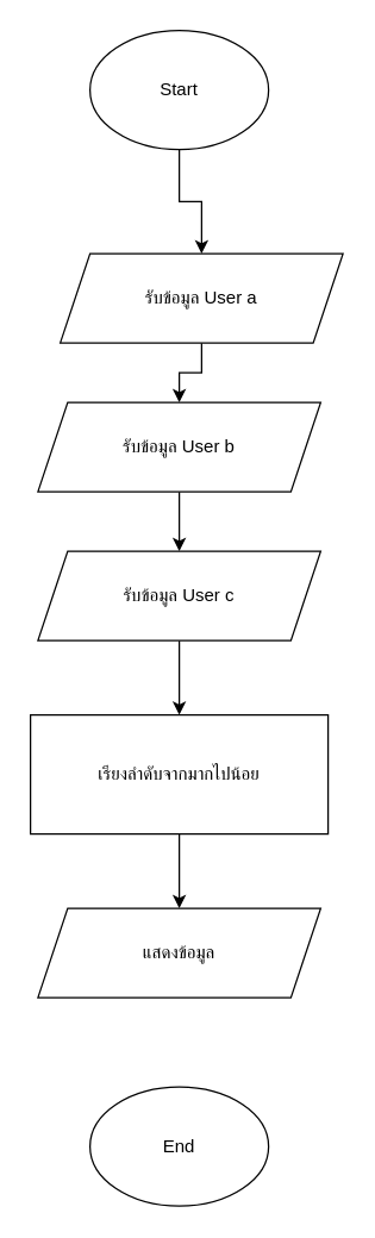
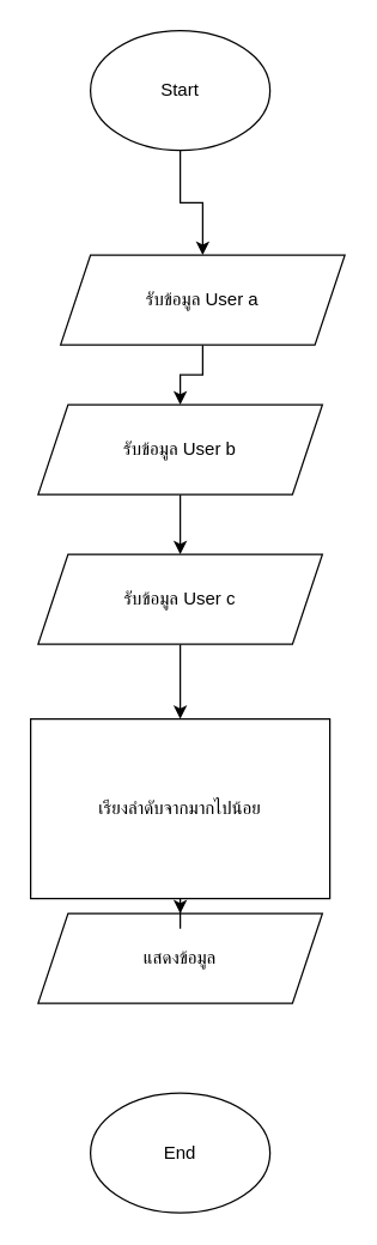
  <mxCell id="0" />
  <mxCell id="1" parent="0" />
  <mxCell id="2" value="" style="edgeStyle=orthogonalEdgeStyle;rounded=0;orthogonalLoop=1;jettySize=auto;html=1;entryX=0.5;entryY=0;entryDx=0;entryDy=0;" edge="1" parent="1" source="3" target="5"><mxGeometry relative="1" as="geometry"><mxPoint x="120" y="140" as="targetPoint" /></mxGeometry></mxCell>
  <mxCell id="3" value="Start" style="ellipse;whiteSpace=wrap;html=1;" vertex="1" parent="1"><mxGeometry x="60" y="20" width="120" height="80" as="geometry" /></mxCell>
  <mxCell id="4" value="" style="edgeStyle=orthogonalEdgeStyle;rounded=0;orthogonalLoop=1;jettySize=auto;html=1;" edge="1" parent="1" source="5" target="11"><mxGeometry relative="1" as="geometry" /></mxCell>
  <mxCell id="5" value="รับข้อมูล User a" style="shape=parallelogram;perimeter=parallelogramPerimeter;whiteSpace=wrap;html=1;fixedSize=1;" vertex="1" parent="1"><mxGeometry x="40" y="170" width="190" height="60" as="geometry" /></mxCell>
  <mxCell id="6" value="End" style="ellipse;whiteSpace=wrap;html=1;" vertex="1" parent="1"><mxGeometry x="60" y="730" width="120" height="80" as="geometry" /></mxCell>
  <mxCell id="7" value="แสดงข้อมูล" style="shape=parallelogram;perimeter=parallelogramPerimeter;whiteSpace=wrap;html=1;fixedSize=1;" vertex="1" parent="1"><mxGeometry x="25" y="610" width="190" height="60" as="geometry" /></mxCell>
  <mxCell id="8" value="" style="edgeStyle=orthogonalEdgeStyle;rounded=0;orthogonalLoop=1;jettySize=auto;html=1;" edge="1" parent="1" source="9" target="13"><mxGeometry relative="1" as="geometry" /></mxCell>
  <mxCell id="9" value="รับข้อมูล User c" style="shape=parallelogram;perimeter=parallelogramPerimeter;whiteSpace=wrap;html=1;fixedSize=1;" vertex="1" parent="1"><mxGeometry x="25" y="370" width="190" height="60" as="geometry" /></mxCell>
  <mxCell id="10" value="" style="edgeStyle=orthogonalEdgeStyle;rounded=0;orthogonalLoop=1;jettySize=auto;html=1;" edge="1" parent="1" source="11" target="9"><mxGeometry relative="1" as="geometry" /></mxCell>
  <mxCell id="11" value="รับข้อมูล User b" style="shape=parallelogram;perimeter=parallelogramPerimeter;whiteSpace=wrap;html=1;fixedSize=1;" vertex="1" parent="1"><mxGeometry x="25" y="270" width="190" height="60" as="geometry" /></mxCell>
  <mxCell id="12" value="" style="edgeStyle=orthogonalEdgeStyle;rounded=0;orthogonalLoop=1;jettySize=auto;html=1;" edge="1" parent="1" source="13" target="7"><mxGeometry relative="1" as="geometry" /></mxCell>
- <mxCell id="13" value="เรียงลำดับจากมากไปน้อย" style="rounded=0;whiteSpace=wrap;html=1;" vertex="1" parent="1"><mxGeometry x="20" y="480" width="200" height="80" as="geometry" /></mxCell>
+ <mxCell id="13" value="เรียงลำดับจากมากไปน้อย" style="rounded=0;whiteSpace=wrap;html=1;" vertex="1" parent="1"><mxGeometry x="20" y="480" width="200" height="120" as="geometry" /></mxCell>
